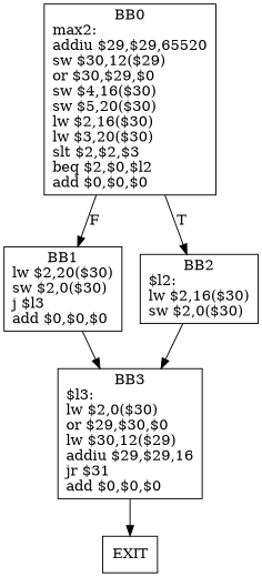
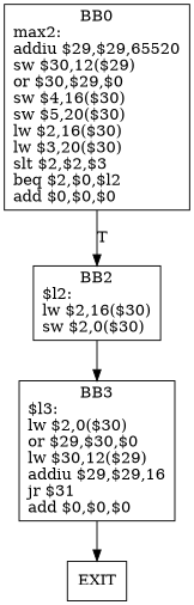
  digraph {
    node [shape=box]
    edge [style=filled]
    n1 [label="BB0\nmax2:\laddiu $29,$29,65520\lsw $30,12($29)\lor $30,$29,$0\lsw $4,16($30)\lsw $5,20($30)\llw $2,16($30)\llw $3,20($30)\lslt $2,$2,$3\lbeq $2,$0,$l2\ladd $0,$0,$0\l"]
-   n2 [label="BB1\nlw $2,20($30)\lsw $2,0($30)\lj $l3\ladd $0,$0,$0\l"]
    n3 [label="BB2\n$l2:\llw $2,16($30)\lsw $2,0($30)\l"]
    n4 [label="BB3\n$l3:\llw $2,0($30)\lor $29,$30,$0\llw $30,12($29)\laddiu $29,$29,16\ljr $31\ladd $0,$0,$0\l"]
    EXIT
-   n1 -> n2 [label=F]
    n1 -> n3 [label=T]
-   n2 -> n4
    n3 -> n4
    n4 -> EXIT
  }
